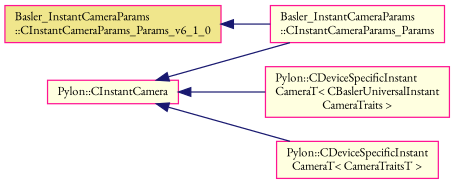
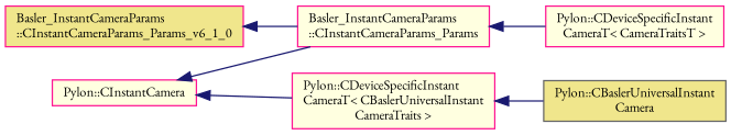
  digraph {
    fontname="EB Garamond"
    rankdir=LR
    node [color=deeppink fillcolor=lightyellow fontname="EB Garamond" fontsize=10 shape=record style=filled]
    edge [color=midnightblue dir=back fontname="EB Garamond" fontsize=10 labelfontname=Helvetica labelfontsize=10 style=solid]
    n1 [fontcolor=black height=0.2 label="Basler_InstantCameraParams\l::CInstantCameraParams_Params" width=0.4]
    n2 [height=0.2 label="Pylon::CInstantCamera" width=0.4]
    n3 [height=0.2 label="Pylon::CDeviceSpecificInstant\lCameraT\< CBaslerUniversalInstant\lCameraTraits \>" width=0.4]
    n4 [height=0.2 label="Pylon::CDeviceSpecificInstant\lCameraT\< CameraTraitsT \>" width=0.4]
    n5 [fillcolor=khaki height=0.2 label="Basler_InstantCameraParams\l::CInstantCameraParams_Params_v6_1_0" width=0.4]
+   n6 [color=gray40 fillcolor=khaki height=0.2 label="Pylon::CBaslerUniversalInstant\lCamera" width=0.4]
    n2 -> n1
    n2 -> n3
-   n2 -> n4
+   n1 -> n4
+   n3 -> n6
    n5 -> n1
  }
